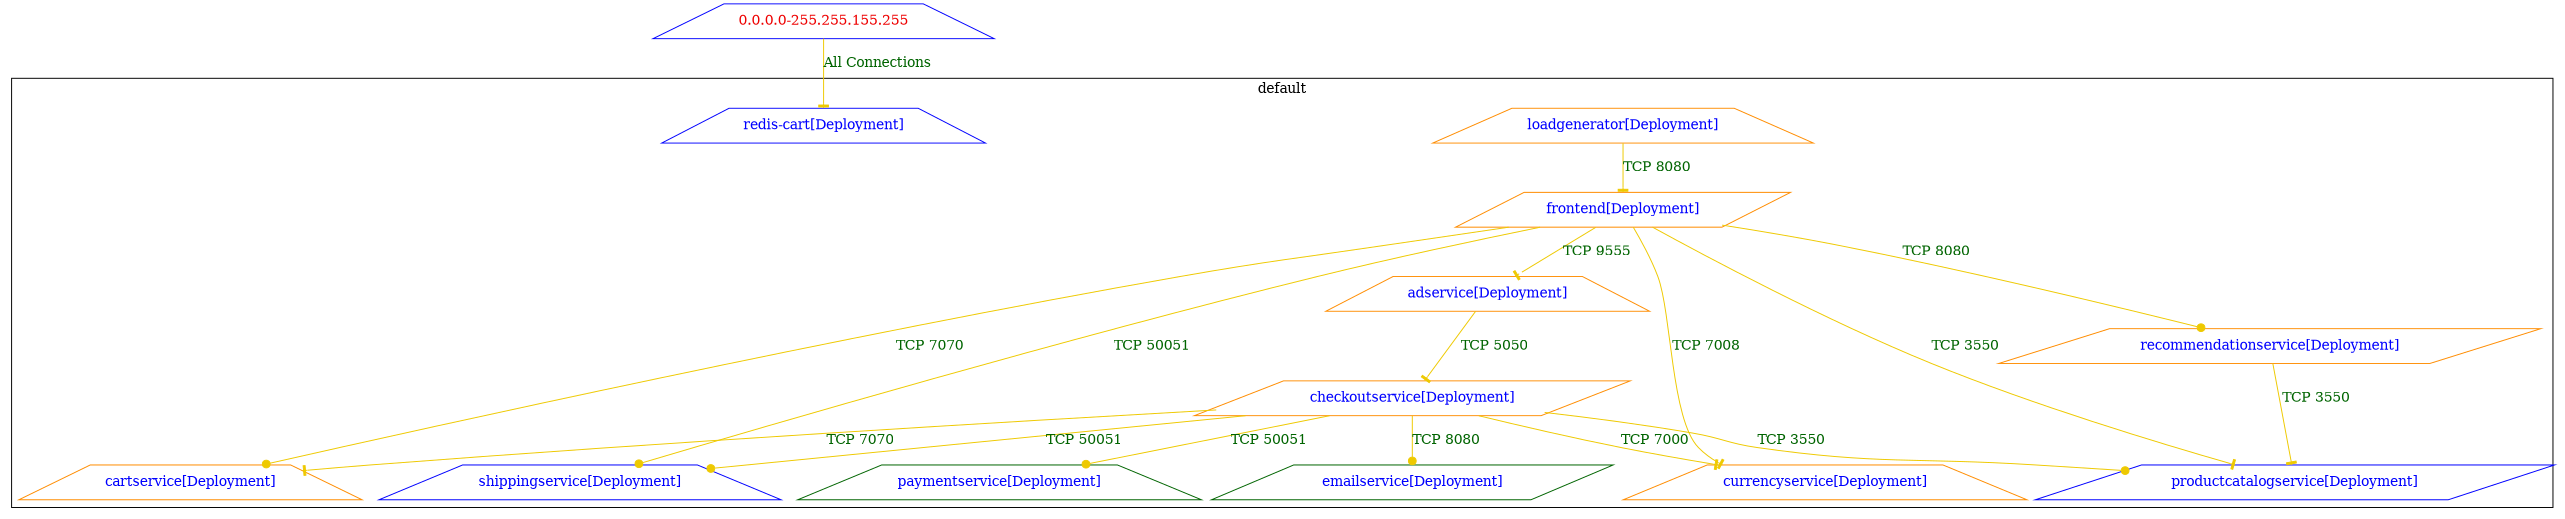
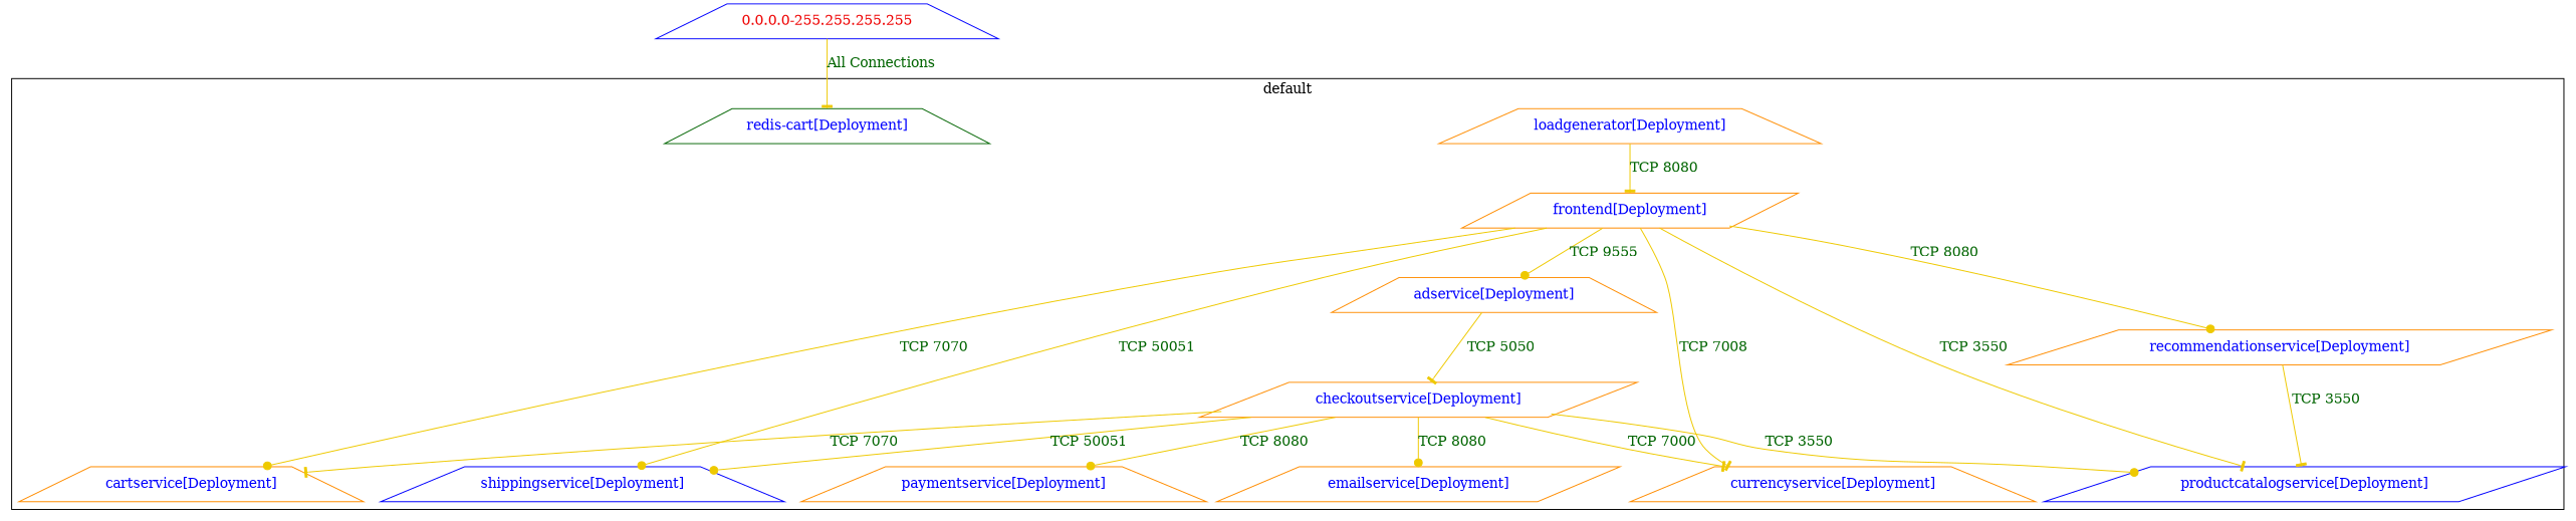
  digraph {
    node [color=darkorange fontcolor=blue shape=trapezium]
    edge [arrowhead=tee color=gold2 fontcolor=darkgreen]
    n1 [label="adservice[Deployment]"]
    n2 [label="cartservice[Deployment]"]
    n3 [label="checkoutservice[Deployment]" shape=parallelogram]
    n4 [label="currencyservice[Deployment]"]
-   n5 [color=darkgreen label="emailservice[Deployment]" shape=parallelogram]
+   n5 [label="emailservice[Deployment]" shape=parallelogram]
    n6 [label="frontend[Deployment]" shape=parallelogram]
    n7 [label="loadgenerator[Deployment]"]
-   n8 [color=darkgreen label="paymentservice[Deployment]"]
+   n8 [label="paymentservice[Deployment]"]
    n9 [color=blue label="productcatalogservice[Deployment]" shape=parallelogram]
    n10 [label="recommendationservice[Deployment]" shape=parallelogram]
-   n11 [color=blue label="redis-cart[Deployment]"]
+   n11 [color=darkgreen label="redis-cart[Deployment]"]
    n12 [color=blue label="shippingservice[Deployment]"]
-   n13 [color=blue fontcolor=red2 label="0.0.0.0-255.255.155.255"]
+   n13 [color=blue fontcolor=red2 label="0.0.0.0-255.255.255.255"]
    subgraph cluster_1 {
      color=black
      fontcolor=black
      label=default
      n1
      n2
      n3
      n4
      n5
      n6
      n7
      n8
      n9
      n10
      n11
      n12
    }
    n1 -> n3 [label="TCP 5050"]
    n3 -> n2 [label="TCP 7070"]
    n3 -> n4 [label="TCP 7000"]
    n3 -> n5 [arrowhead=dot label="TCP 8080"]
-   n3 -> n8 [arrowhead=dot label="TCP 50051"]
+   n3 -> n8 [arrowhead=dot label="TCP 8080"]
    n3 -> n9 [arrowhead=dot label="TCP 3550"]
    n3 -> n12 [arrowhead=dot label="TCP 50051"]
-   n6 -> n1 [label="TCP 9555"]
+   n6 -> n1 [arrowhead=dot label="TCP 9555"]
    n6 -> n2 [arrowhead=dot label="TCP 7070"]
    n6 -> n4 [label="TCP 7008"]
    n6 -> n9 [label="TCP 3550"]
    n6 -> n10 [arrowhead=dot label="TCP 8080"]
    n6 -> n12 [arrowhead=dot label="TCP 50051"]
    n7 -> n6 [label="TCP 8080"]
    n10 -> n9 [label="TCP 3550"]
    n13 -> n11 [label="All Connections"]
  }
